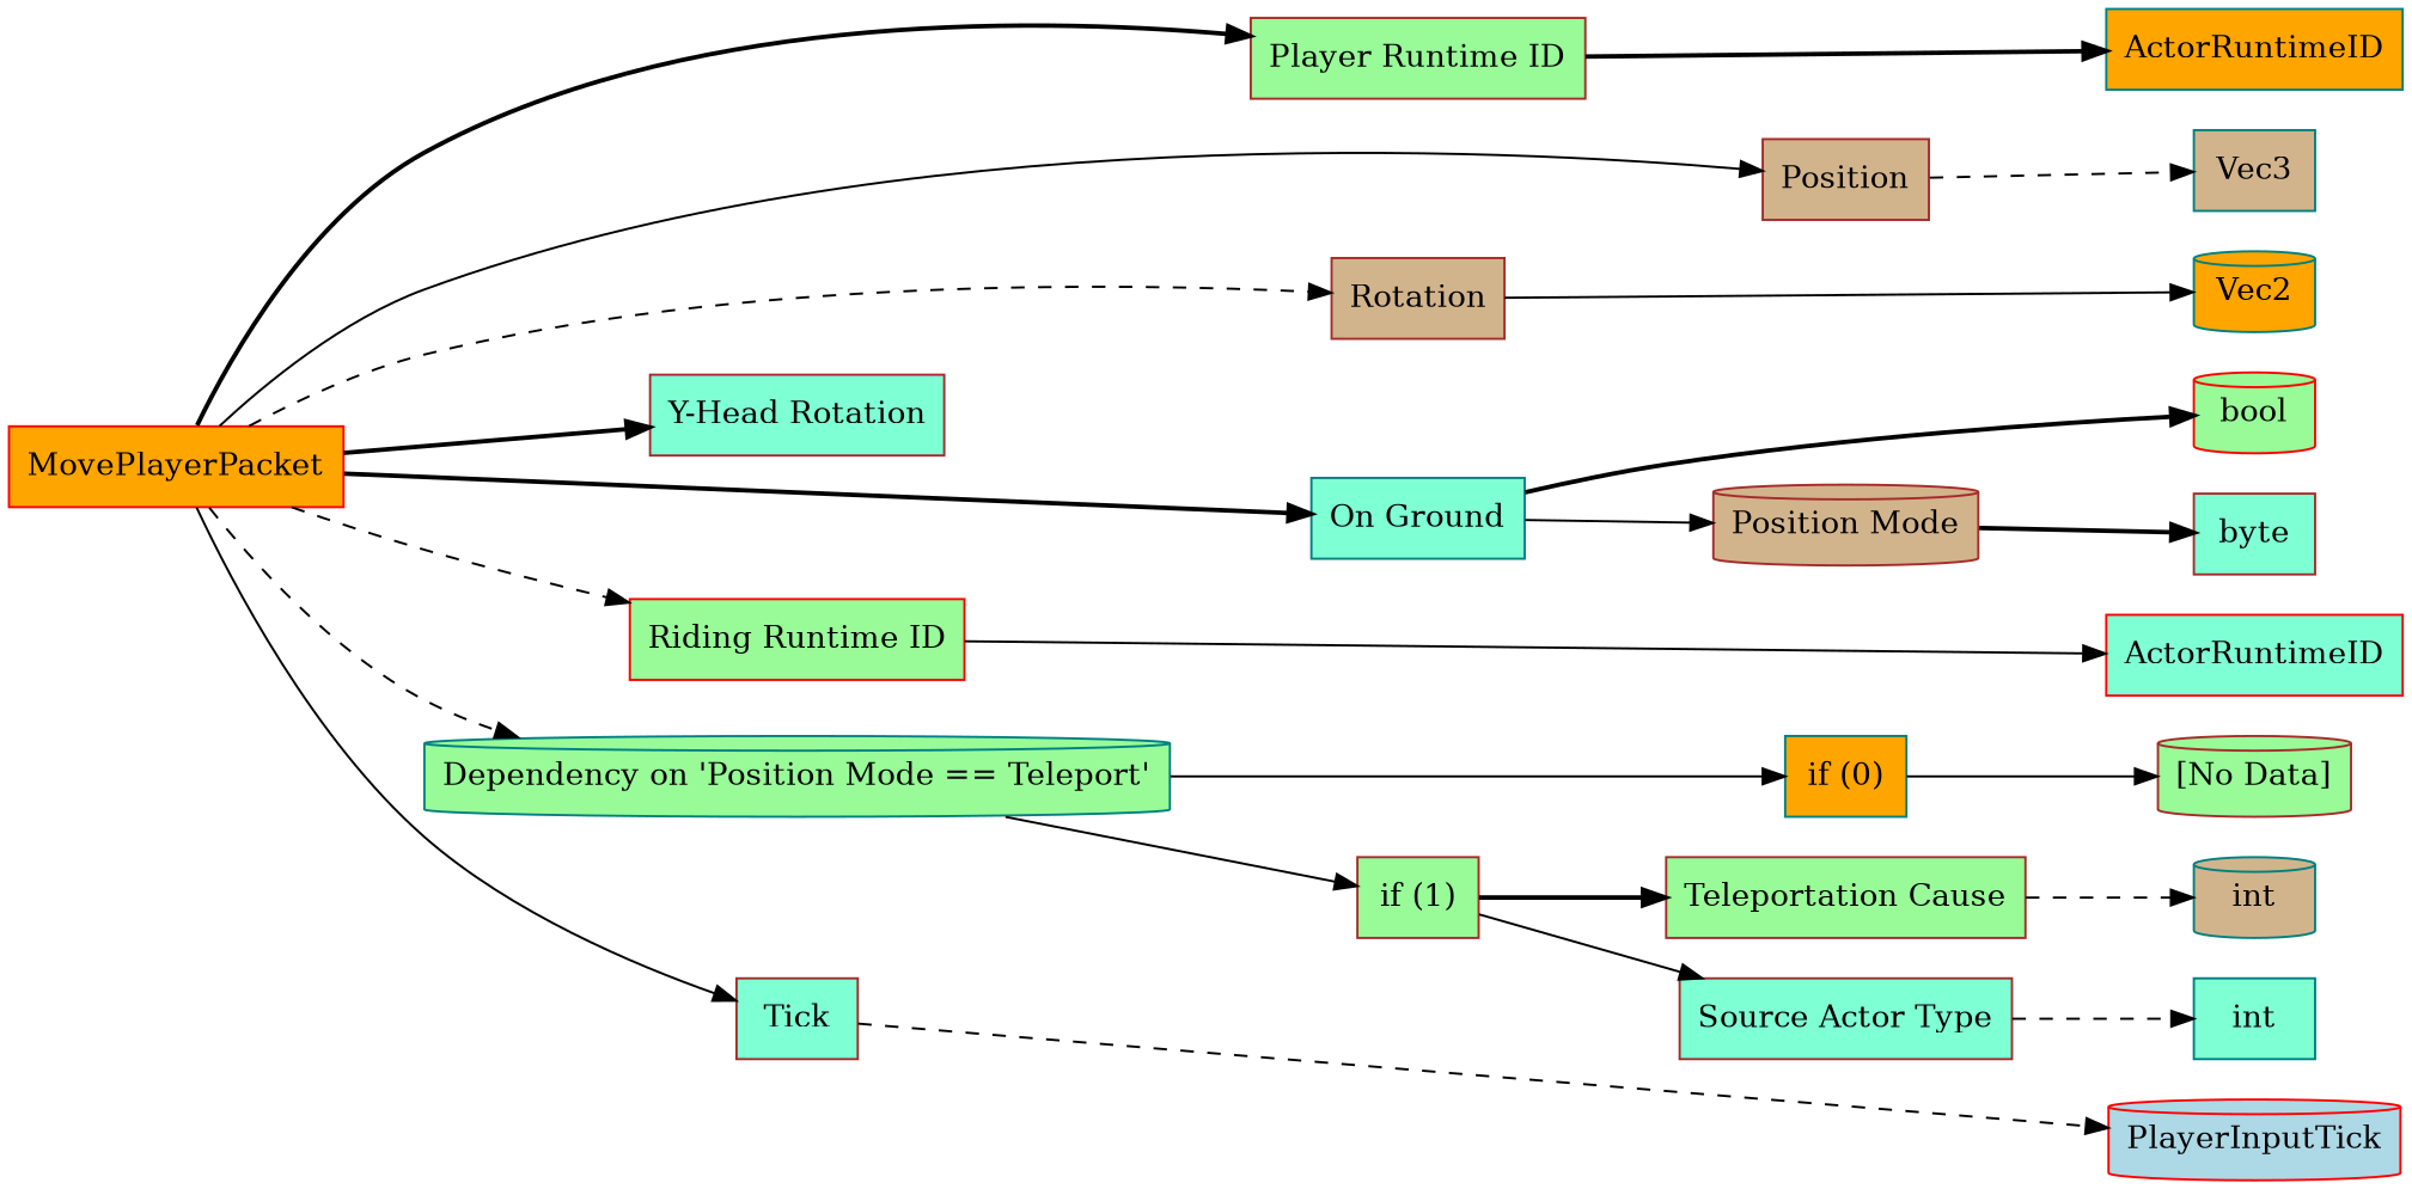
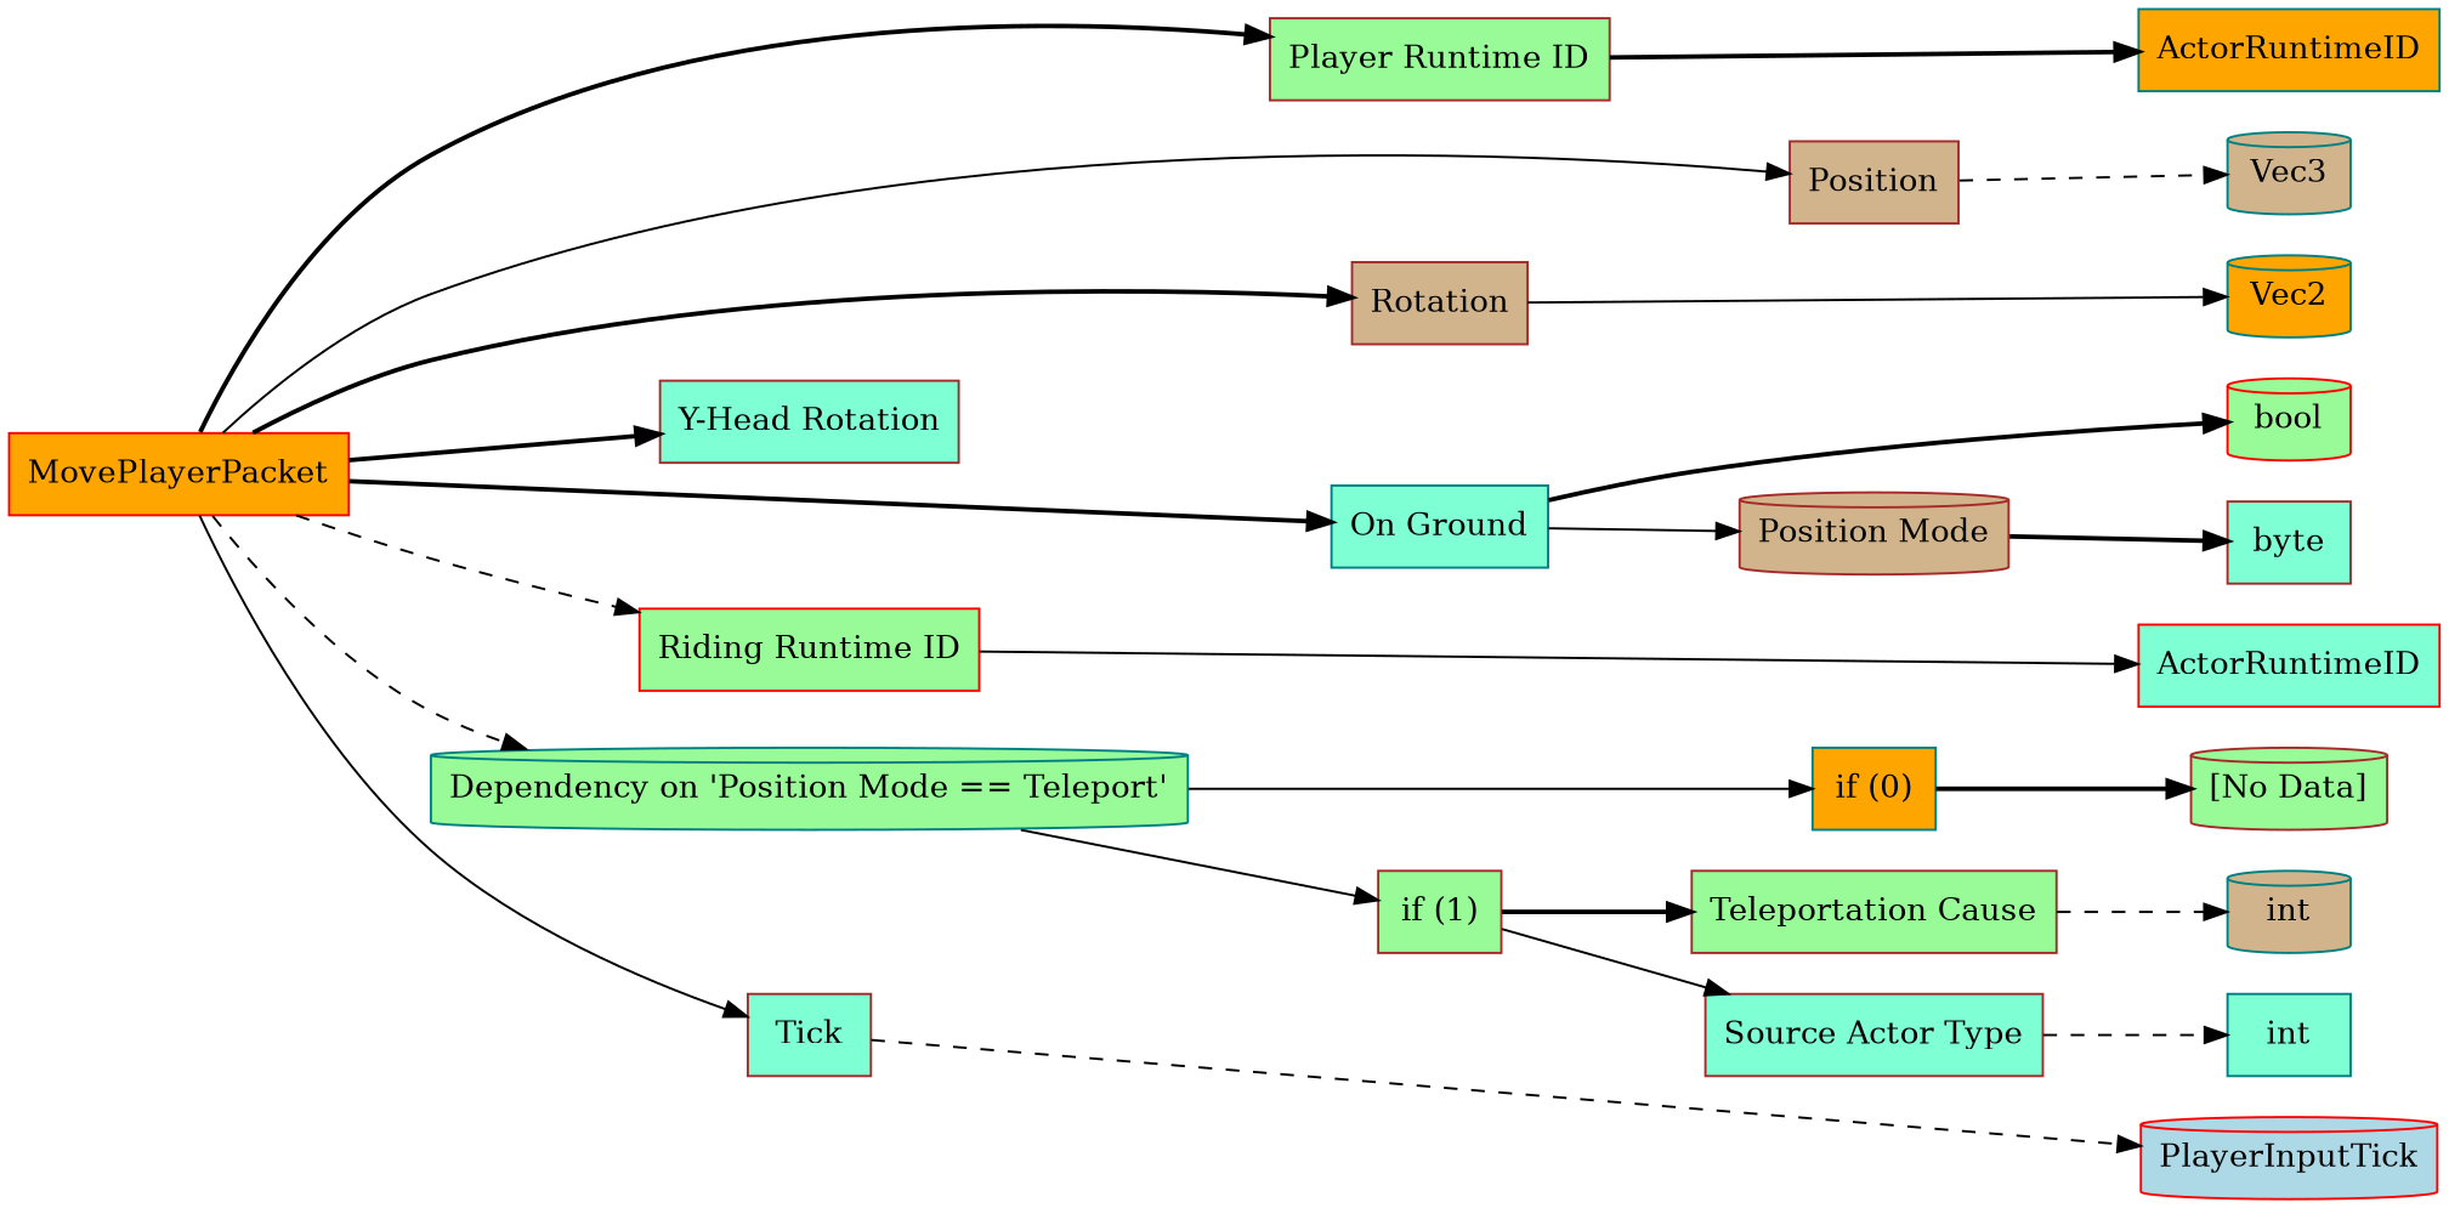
  digraph {
    rankdir=LR
    node [color=brown fillcolor=aquamarine shape=box style=filled]
    edge [style=bold]
    n1 [color=teal fillcolor=orange label=ActorRuntimeID]
-   n2 [color=teal fillcolor=tan label=Vec3]
+   n2 [color=teal fillcolor=tan label=Vec3 shape=cylinder]
    n3 [color=teal fillcolor=orange label=Vec2 shape=cylinder]
    n4 [label=byte]
    n5 [color=red fillcolor=palegreen label=bool shape=cylinder]
    n6 [color=red label=ActorRuntimeID]
    n7 [fillcolor=palegreen label="[No Data]" shape=cylinder]
    n8 [color=teal fillcolor=tan label=int shape=cylinder]
    n9 [color=teal label=int]
    n10 [color=red fillcolor=lightblue label=PlayerInputTick shape=cylinder]
    n11 [color=red fillcolor=orange label=MovePlayerPacket]
    n12 [fillcolor=palegreen label="Player Runtime ID"]
    n13 [fillcolor=tan label=Position]
    n14 [fillcolor=tan label=Rotation]
    n15 [label="Y-Head Rotation"]
    n16 [color=teal label="On Ground"]
    n17 [color=red fillcolor=palegreen label="Riding Runtime ID"]
    n18 [color=teal fillcolor=palegreen label="Dependency on 'Position Mode == Teleport'" shape=cylinder]
    n19 [label=Tick]
    n20 [fillcolor=tan label="Position Mode" shape=cylinder]
    n21 [color=teal fillcolor=orange label="if (0)"]
    n22 [fillcolor=palegreen label="if (1)"]
    n23 [fillcolor=palegreen label="Teleportation Cause"]
    n24 [label="Source Actor Type"]
    subgraph sub_1 {
      rank=max
      n1
      n2
      n3
      n4
      n5
      n6
      n7
      n8
      n9
      n10
    }
    n11 -> n12
    n11 -> n13 [style=solid]
-   n11 -> n14 [style=dashed]
+   n11 -> n14
    n11 -> n15
    n11 -> n16
    n11 -> n17 [style=dashed]
    n11 -> n18 [style=dashed]
    n11 -> n19 [style=solid]
    n12 -> n1
    n13 -> n2 [style=dashed]
    n14 -> n3 [style=solid]
    n16 -> n5
    n16 -> n20 [style=solid]
    n17 -> n6 [style=solid]
    n18 -> n21 [style=solid]
    n18 -> n22 [style=solid]
    n19 -> n10 [style=dashed]
    n20 -> n4
-   n21 -> n7 [style=solid]
+   n21 -> n7
    n22 -> n23
    n22 -> n24 [style=solid]
    n23 -> n8 [style=dashed]
    n24 -> n9 [style=dashed]
  }
